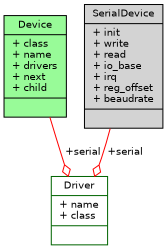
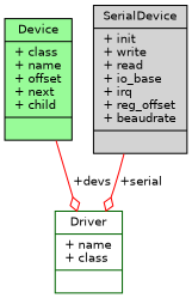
  digraph {
    node [color=black fontname=Helvetica fontsize=10 shape=record style=filled]
    edge [arrowhead=odiamond color=red fontname=Helvetica fontsize=10 labelfontname=Helvetica labelfontsize=10 style=solid]
    n1 [color=darkgreen fillcolor=white fontcolor=black height=0.2 label="{Driver\n|+ name\l+ class\l|}" width=0.4]
-   n2 [fillcolor=palegreen height=0.2 label="{Device\n|+ class\l+ name\l+ drivers\l+ next\l+ child\l|}" width=0.4]
+   n2 [fillcolor=palegreen height=0.2 label="{Device\n|+ class\l+ name\l+ offset\l+ next\l+ child\l|}" width=0.4]
    n3 [fillcolor=lightgrey height=0.2 label="{SerialDevice\n|+ init\l+ write\l+ read\l+ io_base\l+ irq\l+ reg_offset\l+ beaudrate\l|}" width=0.4]
-   n2 -> n1 [label=" +serial"]
+   n2 -> n1 [label=" +devs"]
    n3 -> n1 [label=" +serial"]
  }
